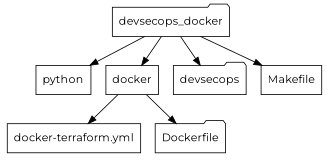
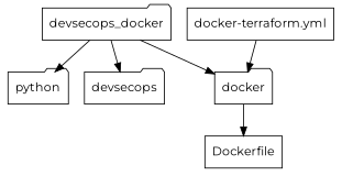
  digraph {
    fontname=Montserrat
    node [fontname=Montserrat shape=folder]
    edge [fontname=Montserrat]
    n1 [label=devsecops_docker]
-   n2 [label=python shape=box]
-   n3 [label=docker shape=box]
+   n2 [label=python]
+   n3 [label=docker]
    n4 [label=devsecops]
-   n5 [label=Makefile shape=rectangle]
    n6 [label="docker-terraform.yml" shape=rectangle]
-   n7 [label=Dockerfile]
+   n7 [label=Dockerfile shape=rectangle]
    n1 -> n2
    n1 -> n3
    n1 -> n4
-   n1 -> n5
-   n3 -> n6
+   n6 -> n3
    n3 -> n7
  }
